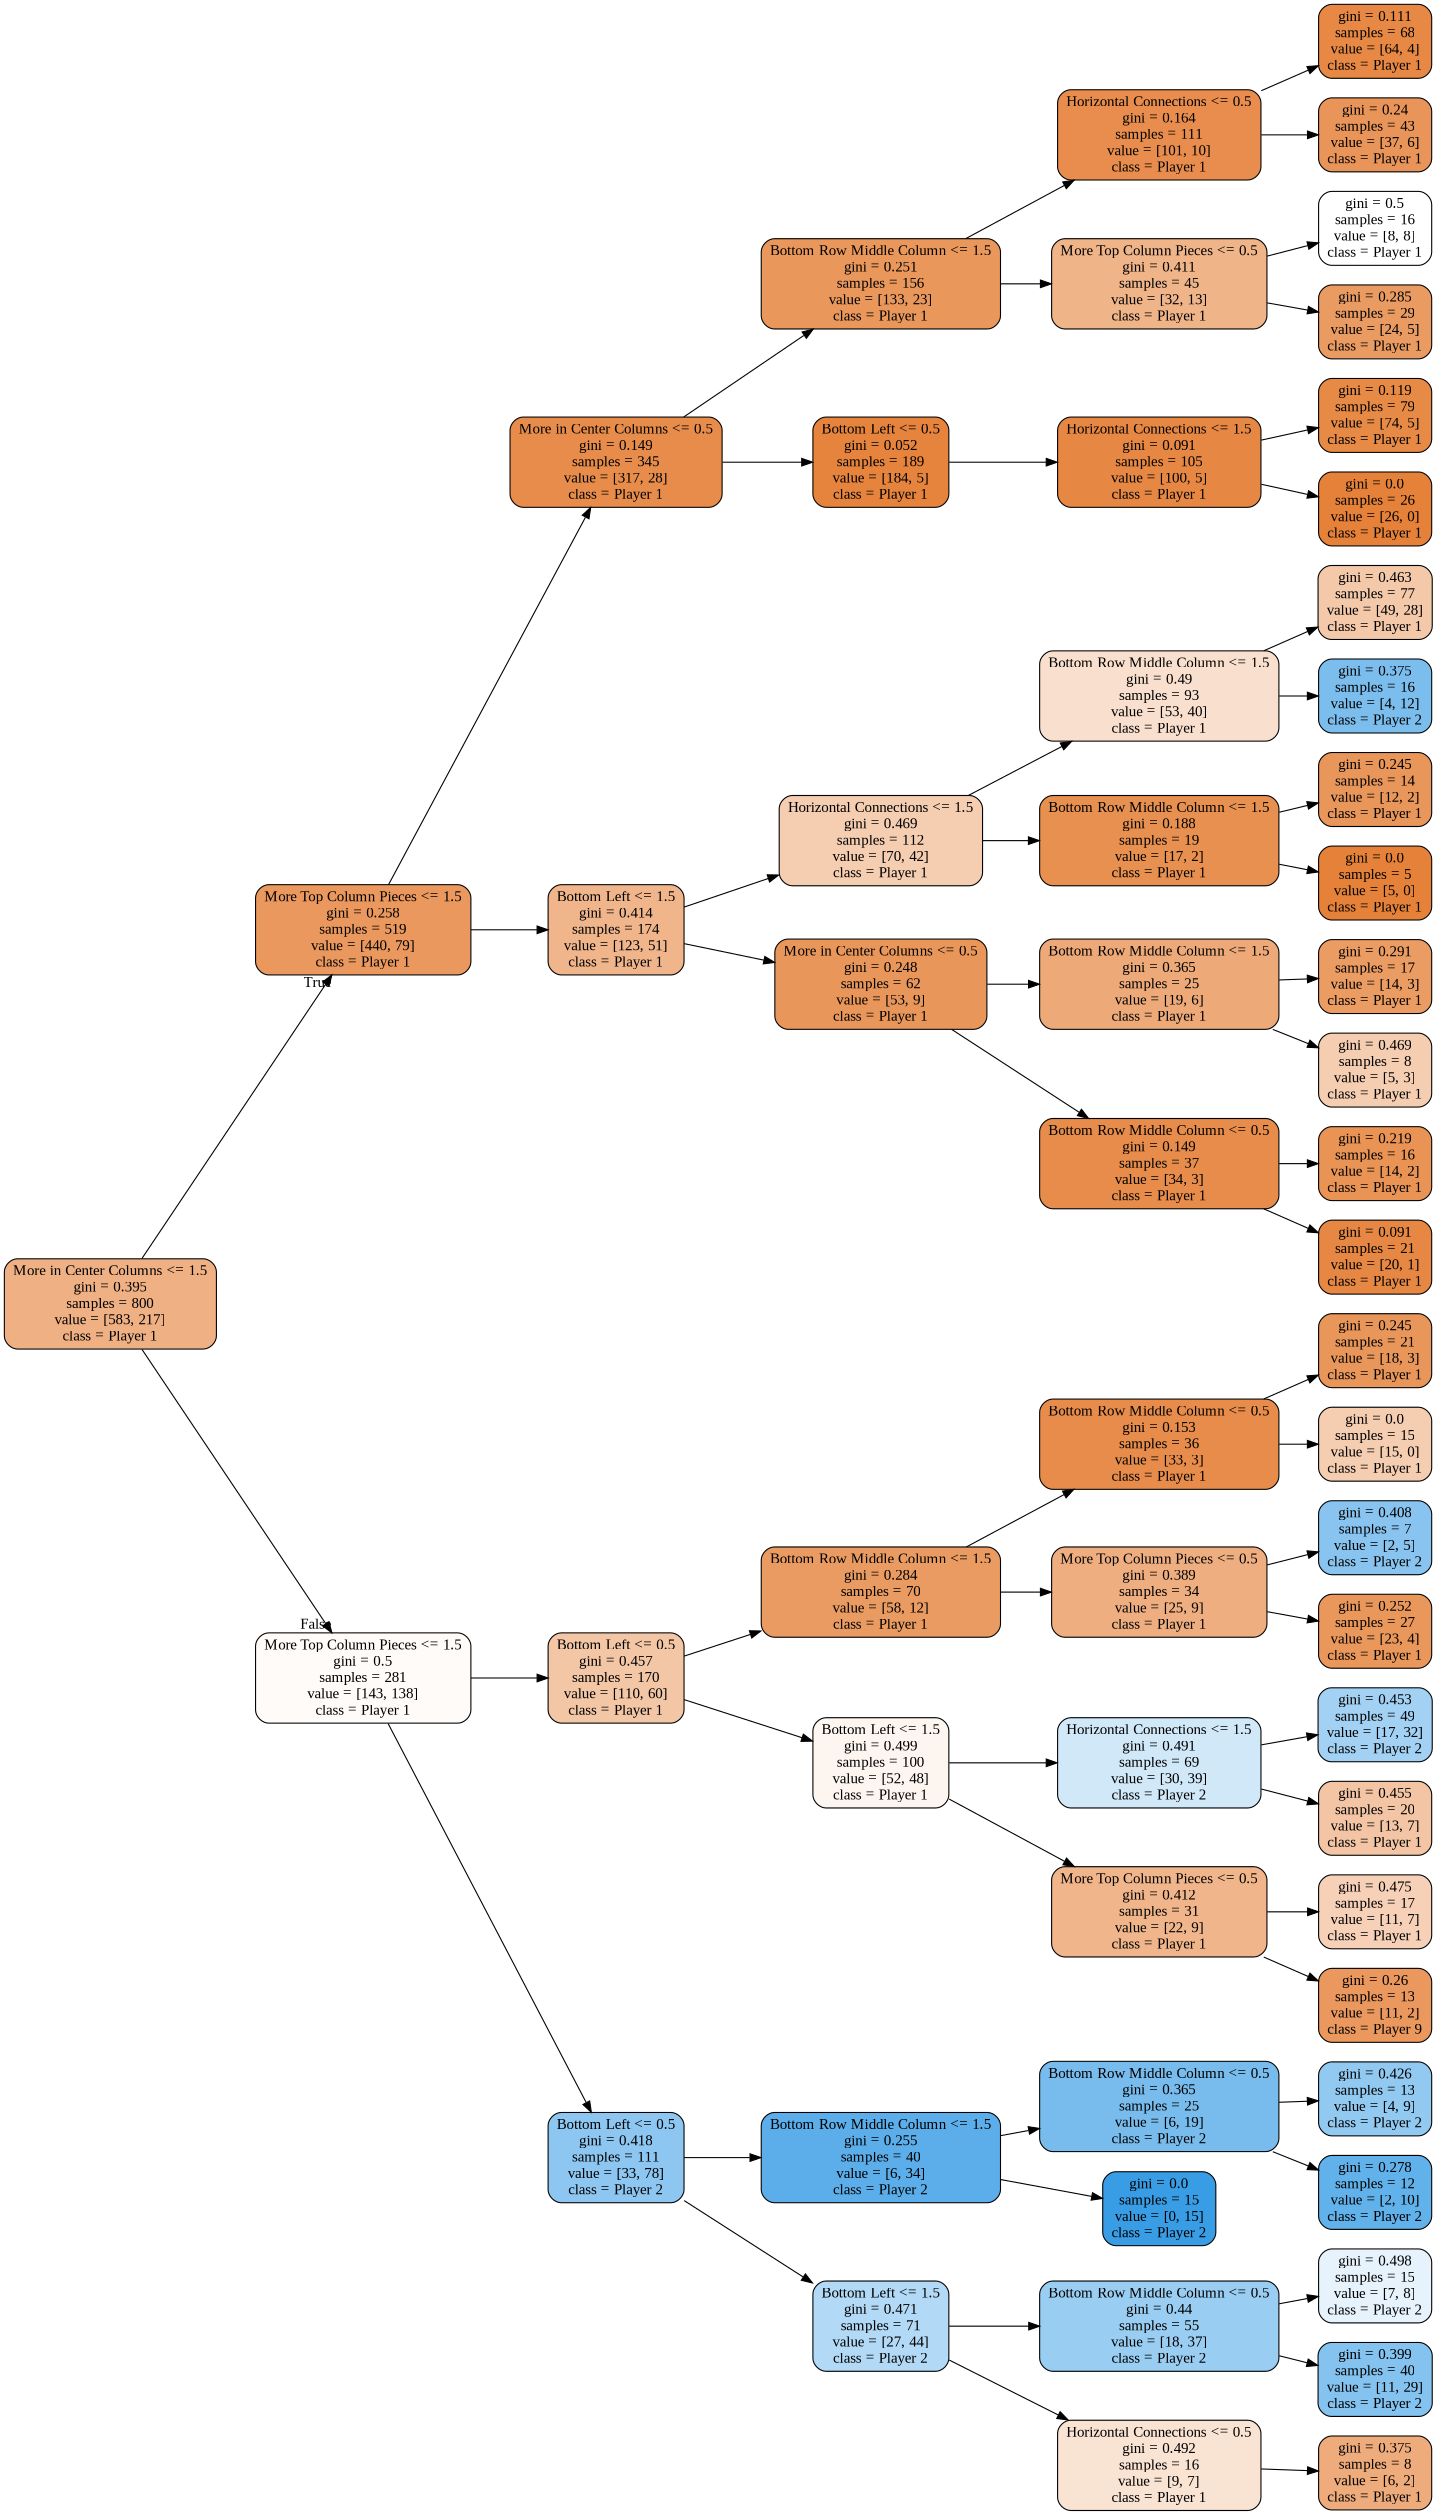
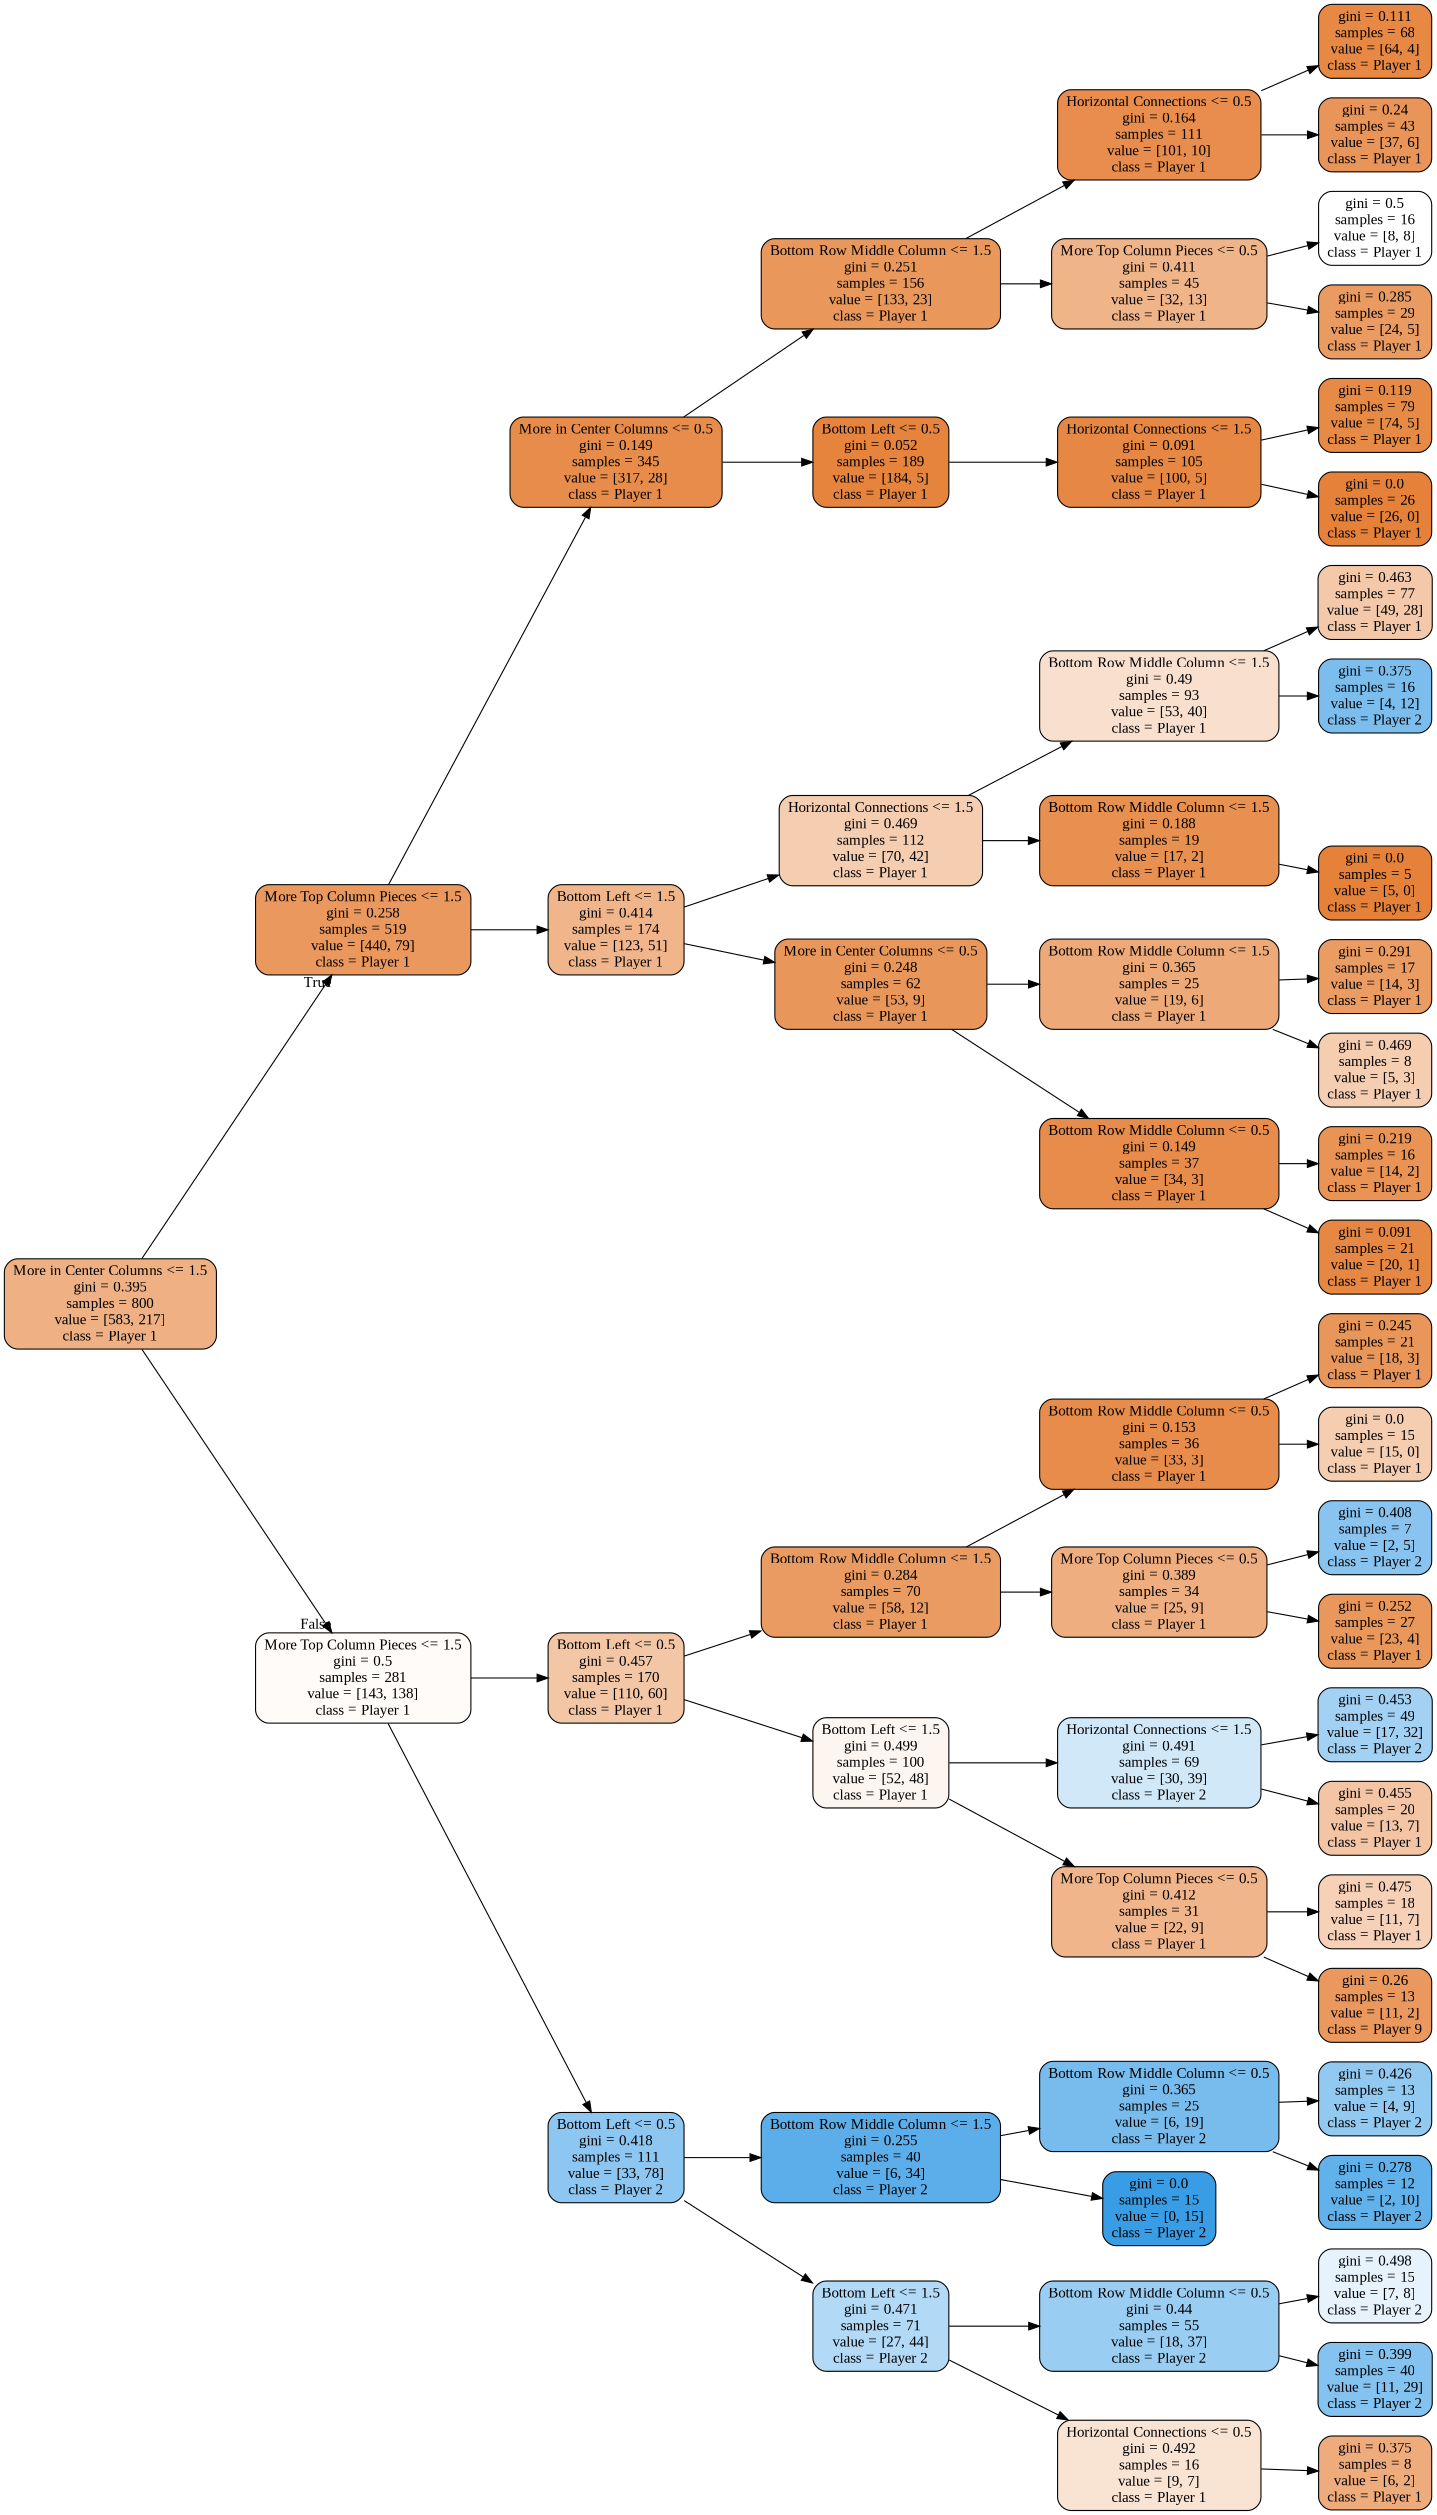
  digraph {
    fontname="Liberation Serif"
    rankdir=LR
    node [color=black fillcolor="#f5cdb0" fontname="Liberation Serif" shape=box style="filled, rounded"]
    edge [fontname="Liberation Serif"]
    n1 [fillcolor="#efb083" label="More in Center Columns <= 1.5\ngini = 0.395\nsamples = 800\nvalue = [583, 217]\nclass = Player 1"]
    n2 [fillcolor="#ea985d" label="More Top Column Pieces <= 1.5\ngini = 0.258\nsamples = 519\nvalue = [440, 79]\nclass = Player 1"]
    n3 [fillcolor="#fefbf8" label="More Top Column Pieces <= 1.5\ngini = 0.5\nsamples = 281\nvalue = [143, 138]\nclass = Player 1"]
    n4 [fillcolor="#e78c4a" label="More in Center Columns <= 0.5\ngini = 0.149\nsamples = 345\nvalue = [317, 28]\nclass = Player 1"]
    n5 [fillcolor="#f0b58b" label="Bottom Left <= 1.5\ngini = 0.414\nsamples = 174\nvalue = [123, 51]\nclass = Player 1"]
    n6 [fillcolor="#f3c6a5" label="Bottom Left <= 0.5\ngini = 0.457\nsamples = 170\nvalue = [110, 60]\nclass = Player 1"]
    n7 [fillcolor="#8dc6f0" label="Bottom Left <= 0.5\ngini = 0.418\nsamples = 111\nvalue = [33, 78]\nclass = Player 2"]
    n8 [fillcolor="#e9975b" label="Bottom Row Middle Column <= 1.5\ngini = 0.251\nsamples = 156\nvalue = [133, 23]\nclass = Player 1"]
    n9 [fillcolor="#e6843e" label="Bottom Left <= 0.5\ngini = 0.052\nsamples = 189\nvalue = [184, 5]\nclass = Player 1"]
    n10 [label="Horizontal Connections <= 1.5\ngini = 0.469\nsamples = 112\nvalue = [70, 42]\nclass = Player 1"]
    n11 [fillcolor="#e9965b" label="More in Center Columns <= 0.5\ngini = 0.248\nsamples = 62\nvalue = [53, 9]\nclass = Player 1"]
    n12 [fillcolor="#e88d4d" label="Horizontal Connections <= 0.5\ngini = 0.164\nsamples = 111\nvalue = [101, 10]\nclass = Player 1"]
    n13 [fillcolor="#f0b489" label="More Top Column Pieces <= 0.5\ngini = 0.411\nsamples = 45\nvalue = [32, 13]\nclass = Player 1"]
    n14 [fillcolor="#e68743" label="Horizontal Connections <= 1.5\ngini = 0.091\nsamples = 105\nvalue = [100, 5]\nclass = Player 1"]
    n15 [fillcolor="#e78945" label="gini = 0.111\nsamples = 68\nvalue = [64, 4]\nclass = Player 1"]
    n16 [fillcolor="#e99559" label="gini = 0.24\nsamples = 43\nvalue = [37, 6]\nclass = Player 1"]
    n17 [fillcolor="#ffffff" label="gini = 0.5\nsamples = 16\nvalue = [8, 8]\nclass = Player 1"]
    n18 [fillcolor="#ea9b62" label="gini = 0.285\nsamples = 29\nvalue = [24, 5]\nclass = Player 1"]
    n19 [fillcolor="#e78a46" label="gini = 0.119\nsamples = 79\nvalue = [74, 5]\nclass = Player 1"]
    n20 [fillcolor="#e58139" label="gini = 0.0\nsamples = 26\nvalue = [26, 0]\nclass = Player 1"]
    n21 [fillcolor="#f9e0ce" label="Bottom Row Middle Column <= 1.5\ngini = 0.49\nsamples = 93\nvalue = [53, 40]\nclass = Player 1"]
    n22 [fillcolor="#e89050" label="Bottom Row Middle Column <= 1.5\ngini = 0.188\nsamples = 19\nvalue = [17, 2]\nclass = Player 1"]
    n23 [fillcolor="#eda978" label="Bottom Row Middle Column <= 1.5\ngini = 0.365\nsamples = 25\nvalue = [19, 6]\nclass = Player 1"]
    n24 [fillcolor="#e78c4a" label="Bottom Row Middle Column <= 0.5\ngini = 0.149\nsamples = 37\nvalue = [34, 3]\nclass = Player 1"]
    n25 [fillcolor="#f4c9aa" label="gini = 0.463\nsamples = 77\nvalue = [49, 28]\nclass = Player 1"]
    n26 [fillcolor="#7bbeee" label="gini = 0.375\nsamples = 16\nvalue = [4, 12]\nclass = Player 2"]
-   n27 [fillcolor="#e9965a" label="gini = 0.245\nsamples = 14\nvalue = [12, 2]\nclass = Player 1"]
    n28 [fillcolor="#e58139" label="gini = 0.0\nsamples = 5\nvalue = [5, 0]\nclass = Player 1"]
    n29 [fillcolor="#eb9c63" label="gini = 0.291\nsamples = 17\nvalue = [14, 3]\nclass = Player 1"]
    n30 [label="gini = 0.469\nsamples = 8\nvalue = [5, 3]\nclass = Player 1"]
    n31 [fillcolor="#e99355" label="gini = 0.219\nsamples = 16\nvalue = [14, 2]\nclass = Player 1"]
    n32 [fillcolor="#e68743" label="gini = 0.091\nsamples = 21\nvalue = [20, 1]\nclass = Player 1"]
    n33 [fillcolor="#ea9b62" label="Bottom Row Middle Column <= 1.5\ngini = 0.284\nsamples = 70\nvalue = [58, 12]\nclass = Player 1"]
    n34 [fillcolor="#fdf5f0" label="Bottom Left <= 1.5\ngini = 0.499\nsamples = 100\nvalue = [52, 48]\nclass = Player 1"]
    n35 [fillcolor="#5caeea" label="Bottom Row Middle Column <= 1.5\ngini = 0.255\nsamples = 40\nvalue = [6, 34]\nclass = Player 2"]
    n36 [fillcolor="#b2d9f5" label="Bottom Left <= 1.5\ngini = 0.471\nsamples = 71\nvalue = [27, 44]\nclass = Player 2"]
    n37 [fillcolor="#e78c4b" label="Bottom Row Middle Column <= 0.5\ngini = 0.153\nsamples = 36\nvalue = [33, 3]\nclass = Player 1"]
    n38 [fillcolor="#eeae80" label="More Top Column Pieces <= 0.5\ngini = 0.389\nsamples = 34\nvalue = [25, 9]\nclass = Player 1"]
    n39 [fillcolor="#d1e8f9" label="Horizontal Connections <= 1.5\ngini = 0.491\nsamples = 69\nvalue = [30, 39]\nclass = Player 2"]
    n40 [fillcolor="#f0b58a" label="More Top Column Pieces <= 0.5\ngini = 0.412\nsamples = 31\nvalue = [22, 9]\nclass = Player 1"]
    n41 [fillcolor="#e9965a" label="gini = 0.245\nsamples = 21\nvalue = [18, 3]\nclass = Player 1"]
    n42 [label="gini = 0.0\nsamples = 15\nvalue = [15, 0]\nclass = Player 1"]
    n43 [fillcolor="#88c4ef" label="gini = 0.408\nsamples = 7\nvalue = [2, 5]\nclass = Player 2"]
    n44 [fillcolor="#ea975b" label="gini = 0.252\nsamples = 27\nvalue = [23, 4]\nclass = Player 1"]
    n45 [fillcolor="#a2d1f3" label="gini = 0.453\nsamples = 49\nvalue = [17, 32]\nclass = Player 2"]
    n46 [fillcolor="#f3c5a4" label="gini = 0.455\nsamples = 20\nvalue = [13, 7]\nclass = Player 1"]
-   n47 [fillcolor="#f6d1b7" label="gini = 0.475\nsamples = 17\nvalue = [11, 7]\nclass = Player 1"]
+   n47 [fillcolor="#f6d1b7" label="gini = 0.475\nsamples = 18\nvalue = [11, 7]\nclass = Player 1"]
    n48 [fillcolor="#ea985d" label="gini = 0.26\nsamples = 13\nvalue = [11, 2]\nclass = Player 9"]
    n49 [fillcolor="#78bced" label="Bottom Row Middle Column <= 0.5\ngini = 0.365\nsamples = 25\nvalue = [6, 19]\nclass = Player 2"]
    n50 [fillcolor="#399de5" label="gini = 0.0\nsamples = 15\nvalue = [0, 15]\nclass = Player 2"]
    n51 [fillcolor="#99cdf2" label="Bottom Row Middle Column <= 0.5\ngini = 0.44\nsamples = 55\nvalue = [18, 37]\nclass = Player 2"]
    n52 [fillcolor="#f9e3d3" label="Horizontal Connections <= 0.5\ngini = 0.492\nsamples = 16\nvalue = [9, 7]\nclass = Player 1"]
    n53 [fillcolor="#91c9f1" label="gini = 0.426\nsamples = 13\nvalue = [4, 9]\nclass = Player 2"]
    n54 [fillcolor="#61b1ea" label="gini = 0.278\nsamples = 12\nvalue = [2, 10]\nclass = Player 2"]
    n55 [fillcolor="#e6f3fc" label="gini = 0.498\nsamples = 15\nvalue = [7, 8]\nclass = Player 2"]
    n56 [fillcolor="#84c2ef" label="gini = 0.399\nsamples = 40\nvalue = [11, 29]\nclass = Player 2"]
    n57 [fillcolor="#eeab7b" label="gini = 0.375\nsamples = 8\nvalue = [6, 2]\nclass = Player 1"]
    n1 -> n2 [headlabel=True labelangle=45 labeldistance=2.5]
    n1 -> n3 [headlabel=False labelangle=-45 labeldistance=2.5]
    n2 -> n4
    n2 -> n5
    n3 -> n6
    n3 -> n7
    n4 -> n8
    n4 -> n9
    n5 -> n10
    n5 -> n11
    n6 -> n33
    n6 -> n34
    n7 -> n35
    n7 -> n36
    n8 -> n12
    n8 -> n13
    n9 -> n14
    n10 -> n21
    n10 -> n22
    n11 -> n23
    n11 -> n24
    n12 -> n15
    n12 -> n16
    n13 -> n17
    n13 -> n18
    n14 -> n19
    n14 -> n20
    n21 -> n25
    n21 -> n26
-   n22 -> n27
    n22 -> n28
    n23 -> n29
    n23 -> n30
    n24 -> n31
    n24 -> n32
    n33 -> n37
    n33 -> n38
    n34 -> n39
    n34 -> n40
    n35 -> n49
    n35 -> n50
    n36 -> n51
    n36 -> n52
    n37 -> n41
    n37 -> n42
    n38 -> n43
    n38 -> n44
    n39 -> n45
    n39 -> n46
    n40 -> n47
    n40 -> n48
    n49 -> n53
    n49 -> n54
    n51 -> n55
    n51 -> n56
    n52 -> n57
  }
